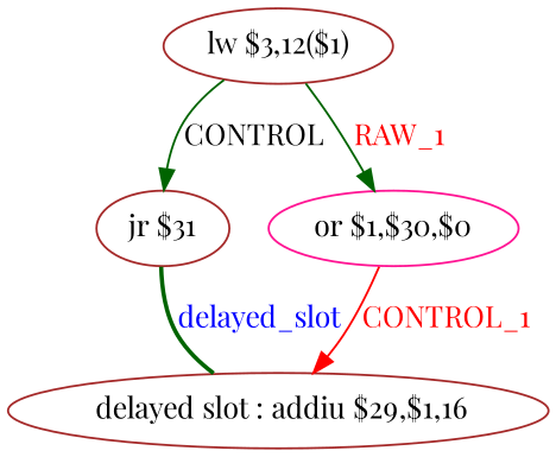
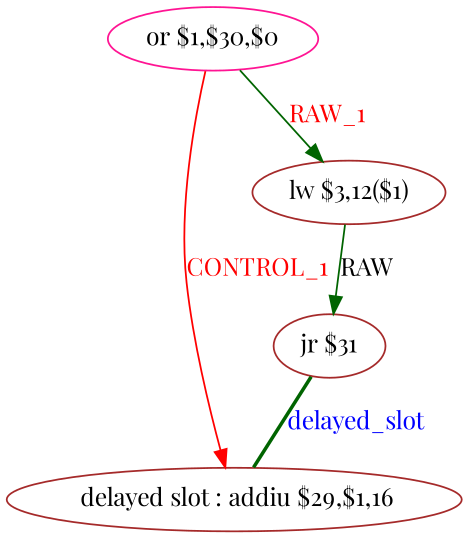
  digraph {
    fontname="Playfair Display"
    node [color=brown fontname="Playfair Display" shape=ellipse]
    edge [color=darkgreen fontcolor=red fontname="Playfair Display"]
    n1 [label=" delayed slot : addiu $29,$1,16"]
    n2 [label="jr $31"]
    n3 [color=deeppink label="or $1,$30,$0"]
    n4 [label="lw $3,12($1)"]
    n2 -> n1 [dir=none fontcolor=blue label=delayed_slot style=bold]
    n3 -> n1 [color=red label=CONTROL_1]
-   n4 -> n3 [label=RAW_1]
-   n4 -> n2 [label=CONTROL fontcolor=""]
+   n3 -> n4 [label=RAW_1]
+   n4 -> n2 [label=RAW fontcolor=""]
  }
